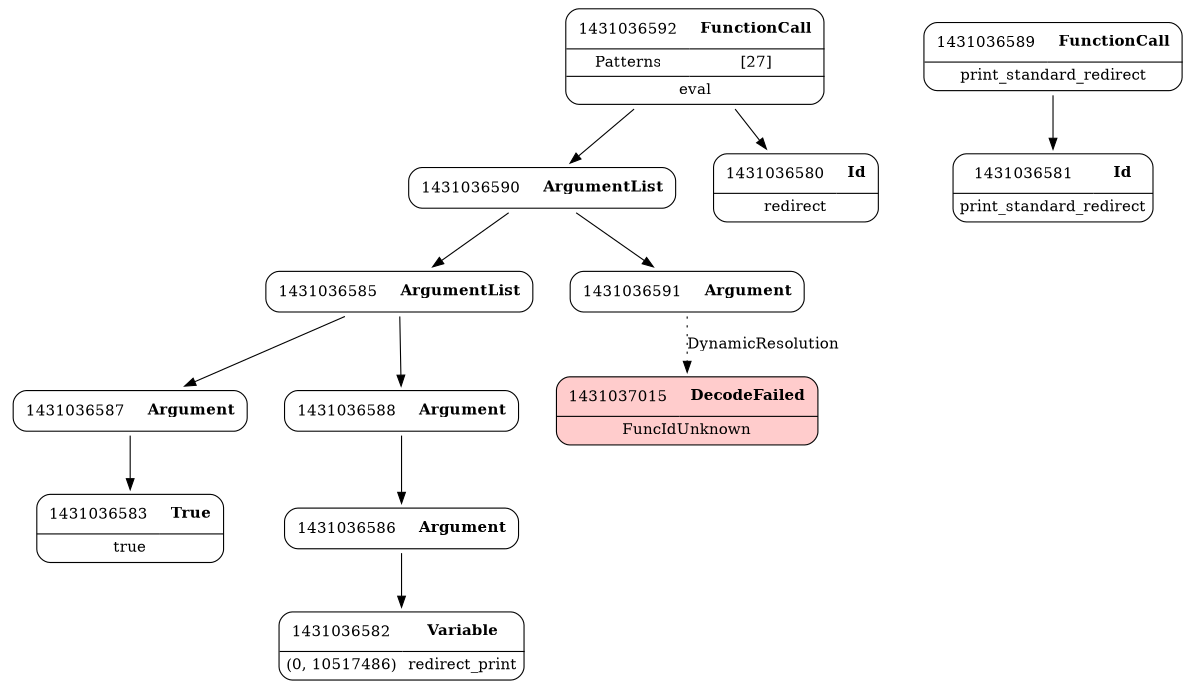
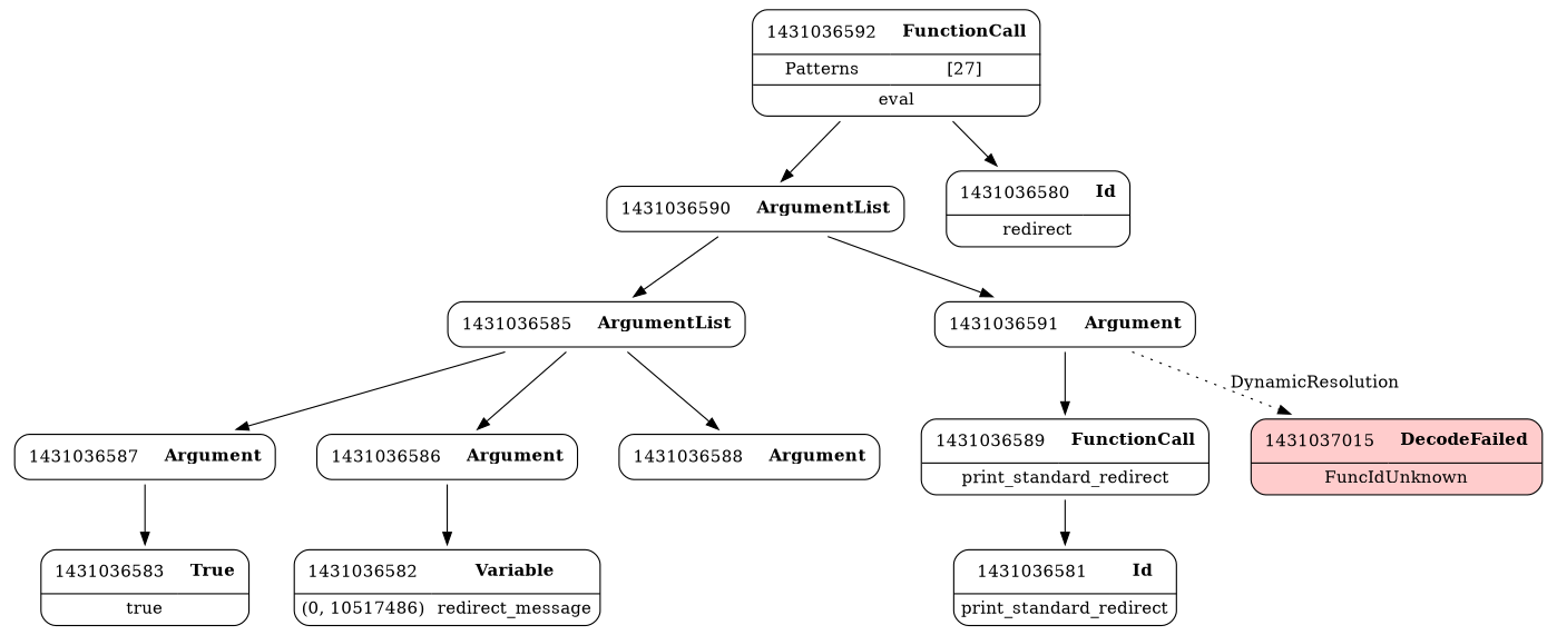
  digraph {
    node [shape=none]
    edge [weight=2]
    n1 [label=<<TABLE border='1' cellspacing='0' cellpadding='10' style='rounded' ><TR><TD border='0'>1431036587</TD><TD border='0'><B>Argument</B></TD></TR></TABLE>>]
    n2 [label=<<TABLE border='1' cellspacing='0' cellpadding='10' style='rounded' ><TR><TD border='0'>1431036583</TD><TD border='0'><B>True</B></TD></TR><HR/><TR><TD border='0' cellpadding='5' colspan='2'>true</TD></TR></TABLE>>]
    n3 [label=<<TABLE border='1' cellspacing='0' cellpadding='10' style='rounded' ><TR><TD border='0'>1431036586</TD><TD border='0'><B>Argument</B></TD></TR></TABLE>>]
-   n4 [label=<<TABLE border='1' cellspacing='0' cellpadding='10' style='rounded' ><TR><TD border='0'>1431036582</TD><TD border='0'><B>Variable</B></TD></TR><HR/><TR><TD border='0' cellpadding='5'>(0, 10517486)</TD><TD border='0' cellpadding='5'>redirect_print</TD></TR></TABLE>>]
+   n4 [label=<<TABLE border='1' cellspacing='0' cellpadding='10' style='rounded' ><TR><TD border='0'>1431036582</TD><TD border='0'><B>Variable</B></TD></TR><HR/><TR><TD border='0' cellpadding='5'>(0, 10517486)</TD><TD border='0' cellpadding='5'>redirect_message</TD></TR></TABLE>>]
    n5 [label=<<TABLE border='1' cellspacing='0' cellpadding='10' style='rounded' ><TR><TD border='0'>1431036585</TD><TD border='0'><B>ArgumentList</B></TD></TR></TABLE>>]
    n6 [label=<<TABLE border='1' cellspacing='0' cellpadding='10' style='rounded' ><TR><TD border='0'>1431036588</TD><TD border='0'><B>Argument</B></TD></TR></TABLE>>]
    n7 [label=<<TABLE border='1' cellspacing='0' cellpadding='10' style='rounded' ><TR><TD border='0'>1431036591</TD><TD border='0'><B>Argument</B></TD></TR></TABLE>>]
    n8 [label=<<TABLE border='1' cellspacing='0' cellpadding='10' style='rounded' ><TR><TD border='0'>1431036589</TD><TD border='0'><B>FunctionCall</B></TD></TR><HR/><TR><TD border='0' cellpadding='5' colspan='2'>print_standard_redirect</TD></TR></TABLE>>]
    n9 [label=<<TABLE border='1' cellspacing='0' cellpadding='10' style='rounded' bgcolor='#FFCCCC' ><TR><TD border='0'>1431037015</TD><TD border='0'><B>DecodeFailed</B></TD></TR><HR/><TR><TD border='0' cellpadding='5' colspan='2'>FuncIdUnknown</TD></TR></TABLE>>]
    n10 [label=<<TABLE border='1' cellspacing='0' cellpadding='10' style='rounded' ><TR><TD border='0'>1431036581</TD><TD border='0'><B>Id</B></TD></TR><HR/><TR><TD border='0' cellpadding='5' colspan='2'>print_standard_redirect</TD></TR></TABLE>>]
    n11 [label=<<TABLE border='1' cellspacing='0' cellpadding='10' style='rounded' ><TR><TD border='0'>1431036590</TD><TD border='0'><B>ArgumentList</B></TD></TR></TABLE>>]
    n12 [label=<<TABLE border='1' cellspacing='0' cellpadding='10' style='rounded' ><TR><TD border='0'>1431036580</TD><TD border='0'><B>Id</B></TD></TR><HR/><TR><TD border='0' cellpadding='5' colspan='2'>redirect</TD></TR></TABLE>>]
    n13 [label=<<TABLE border='1' cellspacing='0' cellpadding='10' style='rounded' ><TR><TD border='0'>1431036592</TD><TD border='0'><B>FunctionCall</B></TD></TR><HR/><TR><TD border='0' cellpadding='5'>Patterns</TD><TD border='0' cellpadding='5'>[27]</TD></TR><HR/><TR><TD border='0' cellpadding='5' colspan='2'>eval</TD></TR></TABLE>>]
    n1 -> n2
    n3 -> n4
    n5 -> n1
-   n6 -> n3
+   n5 -> n3
    n5 -> n6
+   n7 -> n8
    n7 -> n9 [label=DynamicResolution style=dotted weight=""]
    n8 -> n10
    n11 -> n5
    n11 -> n7
    n13 -> n11
    n13 -> n12
  }
